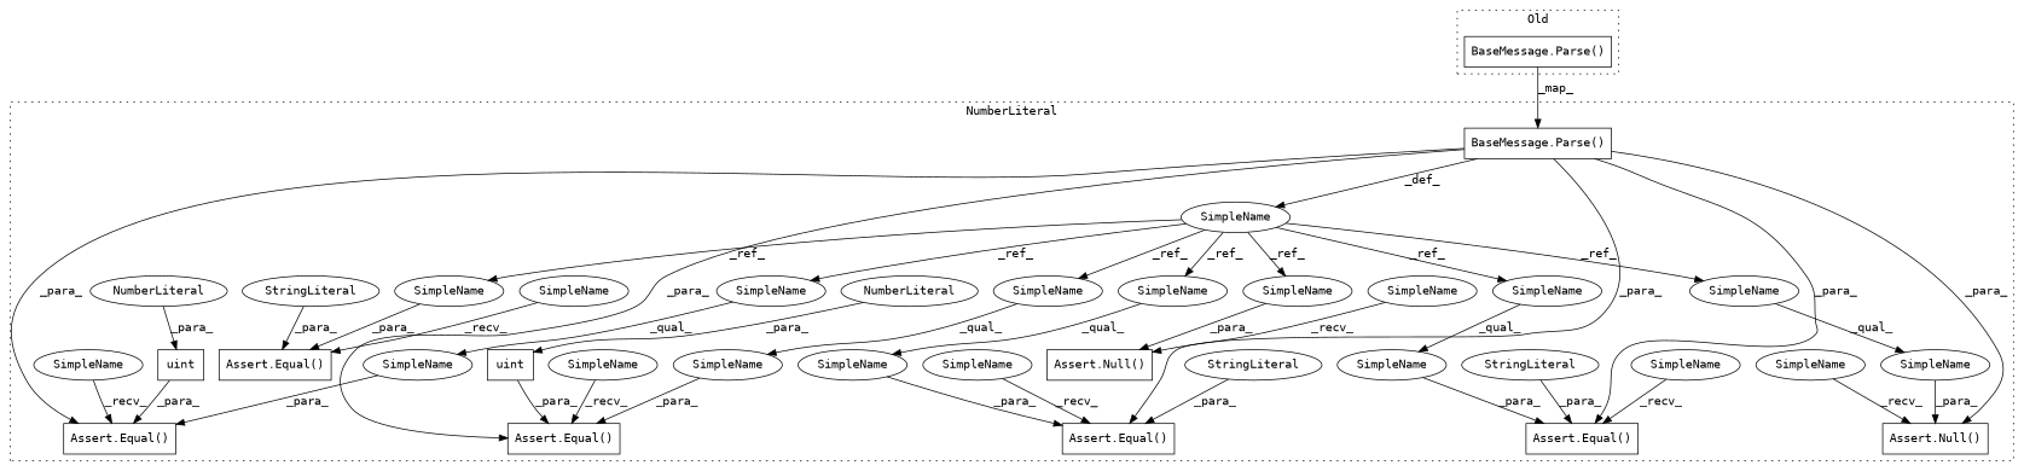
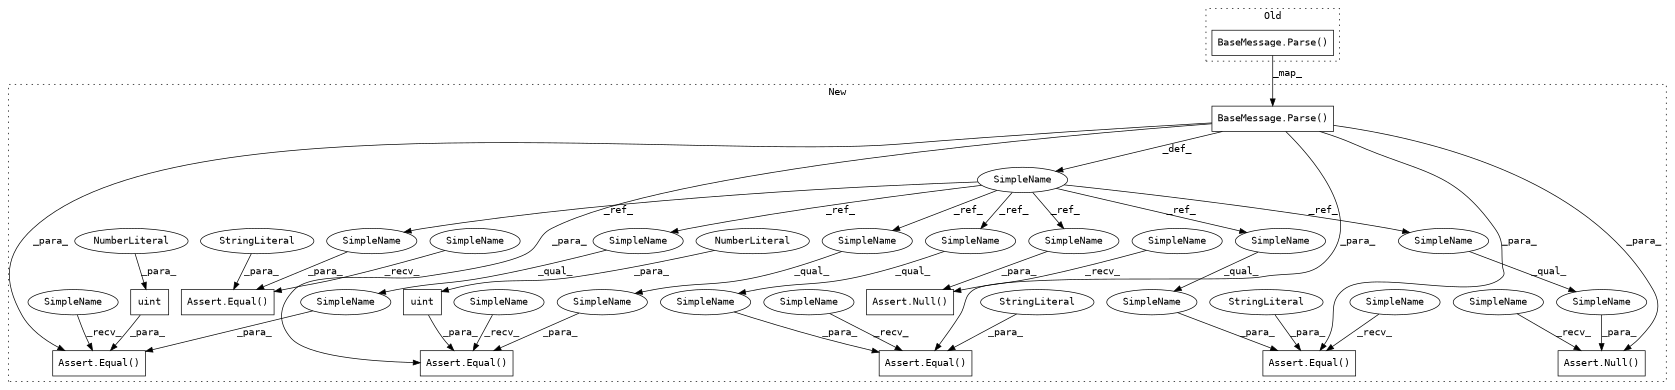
  digraph {
    fontname="DejaVu Sans Mono"
    node [a=42 l=6 s=9531 shape=ellipse fontname="DejaVu Sans Mono"]
    edge [fontname="DejaVu Sans Mono"]
    n1 [a=32 l="36,1" label="BaseMessage.Parse()" s="9046,9105" shape=box]
    n2 [l=17 label=SimpleName s=9014]
    n3 [l=34 label=SimpleName]
    n4 [l=27 label=SimpleName s=9477]
    n5 [a=32 l="6,1" label="Assert.Equal()" s="9459,9504" shape=box]
    n6 [l=24 label=SimpleName s=9413]
    n7 [a=32 l="6,1" label="Assert.Equal()" s="9393,9437" shape=box]
    n8 [l=29 label=SimpleName s=9266]
    n9 [a=32 l="6,1" label="Assert.Equal()" s="9221,9295" shape=box]
    n10 [l=32 label=SimpleName s=9339]
    n11 [a=32 l="6,1" label="Assert.Equal()" s="9317,9371" shape=box]
    n12 [a=32 l="5,38" label="Assert.Null()" s="9140,9162" shape=box]
    n13 [a=11 label=uint s=9399 shape=box]
    n14 [a=34 label=NumberLiteral s=9405]
    n15 [a=11 label=uint s=9465 shape=box]
    n16 [a=34 l=4 label=NumberLiteral s=9471]
    n17 [a=45 l=37 label=StringLiteral s=9227]
    n18 [a=45 l=14 label=StringLiteral s=9323]
    n19 [a=32 l="5,1" label="Assert.Null()" s="9526,9565" shape=box]
    n20 [a=32 l="6,30" label="Assert.Equal()" s="9587,9615" shape=box]
    n21 [a=45 l=3 label=StringLiteral s=9593]
    n22 [label=SimpleName s=9214]
    n23 [label=SimpleName s=9452]
    n24 [label=SimpleName s=9133]
    n25 [label=SimpleName s=9386]
    n26 [label=SimpleName s=9580]
    n27 [label=SimpleName s=9519]
    n28 [label=SimpleName s=9310]
    n29 [l=17 label=SimpleName s=9266]
    n30 [l=17 label=SimpleName s=9598]
    n31 [l=17 label=SimpleName]
    n32 [l=17 label=SimpleName s=9339]
    n33 [l=17 label=SimpleName s=9145]
    n34 [l=17 label=SimpleName s=9477]
    n35 [l=17 label=SimpleName s=9413]
    n36 [a=32 l="6,1" label="BaseMessage.Parse()" s="7374,7403" shape=box]
    subgraph cluster_1 {
-     label=NumberLiteral
+     label=New
      style=dotted
      n1
      n2
      n3
      n4
      n5
      n6
      n7
      n8
      n9
      n10
      n11
      n12
      n13
      n14
      n15
      n16
      n17
      n18
      n19
      n20
      n21
      n22
      n23
      n24
      n25
      n26
      n27
      n28
      n29
      n30
      n31
      n32
      n33
      n34
      n35
    }
    subgraph cluster_2 {
      label=Old
      style=dotted
      n36
    }
    n1 -> n2 [label=_def_]
    n1 -> n5 [label=_para_]
    n1 -> n7 [label=_para_]
    n1 -> n9 [label=_para_]
    n1 -> n11 [label=_para_]
    n1 -> n19 [label=_para_]
    n2 -> n29 [label=_ref_]
    n2 -> n30 [label=_ref_]
    n2 -> n31 [label=_ref_]
    n2 -> n32 [label=_ref_]
    n2 -> n33 [label=_ref_]
    n2 -> n34 [label=_ref_]
    n2 -> n35 [label=_ref_]
    n3 -> n19 [label=_para_]
    n4 -> n5 [label=_para_]
    n6 -> n7 [label=_para_]
    n8 -> n9 [label=_para_]
    n10 -> n11 [label=_para_]
    n13 -> n7 [label=_para_]
    n14 -> n13 [label=_para_]
    n15 -> n5 [label=_para_]
    n16 -> n15 [label=_para_]
    n17 -> n9 [label=_para_]
    n18 -> n11 [label=_para_]
    n21 -> n20 [label=_para_]
    n22 -> n9 [label=_recv_]
    n23 -> n5 [label=_recv_]
    n24 -> n12 [label=_recv_]
    n25 -> n7 [label=_recv_]
    n26 -> n20 [label=_recv_]
    n27 -> n19 [label=_recv_]
    n28 -> n11 [label=_recv_]
    n29 -> n8 [label=_qual_]
    n30 -> n20 [label=_para_]
    n31 -> n3 [label=_qual_]
    n32 -> n10 [label=_qual_]
    n33 -> n12 [label=_para_]
    n34 -> n4 [label=_qual_]
    n35 -> n6 [label=_qual_]
    n36 -> n1 [label=_map_]
  }
